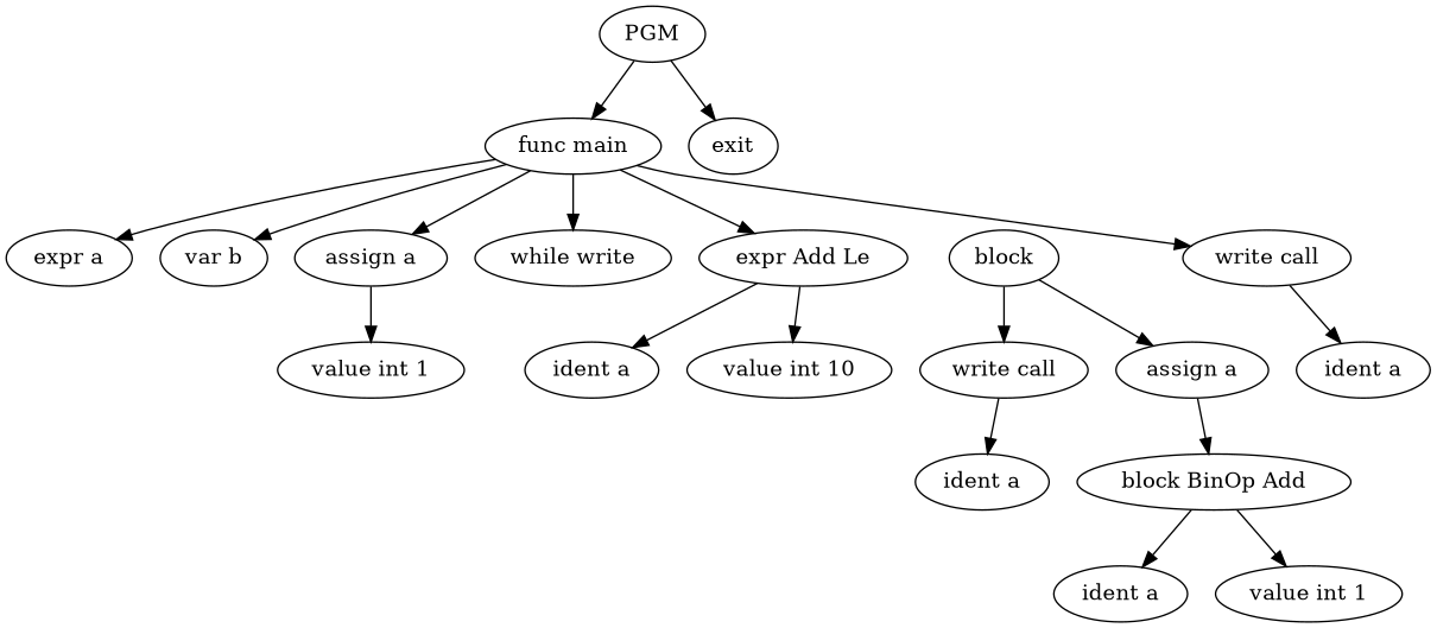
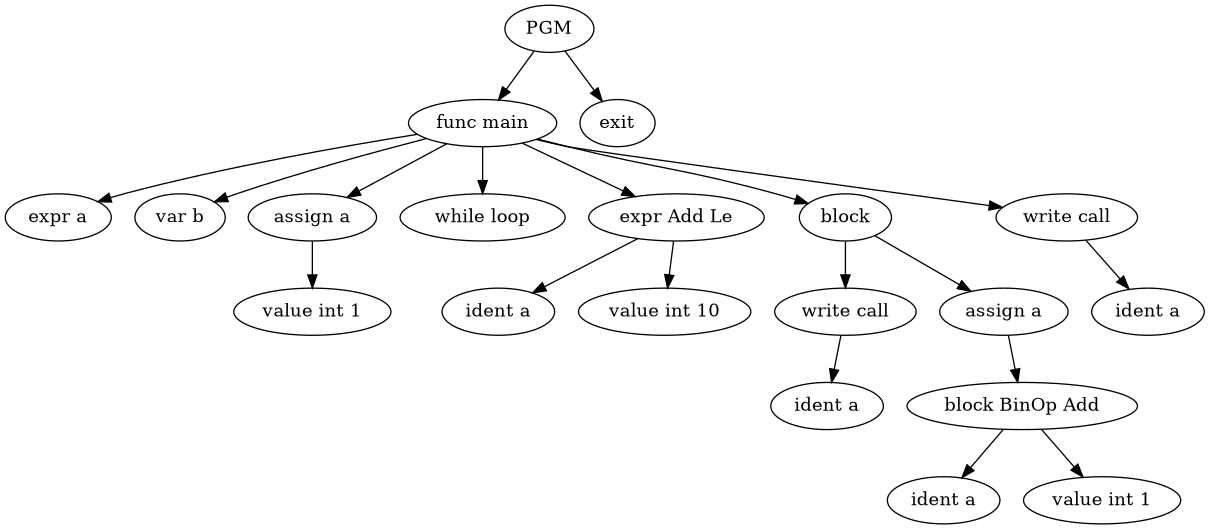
  digraph {
    node [shape=ellipse]
    n1 [label=PGM]
    n2 [label="func main"]
    n3 [label=exit]
    n4 [label="expr a"]
    n5 [label="var b"]
    n6 [label="assign a"]
-   n7 [label="while write"]
+   n7 [label="while loop"]
    n8 [label="expr Add Le"]
    n9 [label=block]
    n10 [label="write call"]
    n11 [label="value int 1"]
    n12 [label="ident a"]
    n13 [label="value int 10"]
    n14 [label="write call"]
    n15 [label="assign a"]
    n16 [label="ident a"]
    n17 [label="ident a"]
    n18 [label="block BinOp Add"]
    n19 [label="ident a"]
    n20 [label="value int 1"]
    n1 -> n2
    n1 -> n3
    n2 -> n4
    n2 -> n5
    n2 -> n6
    n2 -> n7
    n2 -> n8
+   n2 -> n9
    n2 -> n10
    n6 -> n11
    n8 -> n12
    n8 -> n13
    n9 -> n14
    n9 -> n15
    n10 -> n16
    n14 -> n17
    n15 -> n18
    n18 -> n19
    n18 -> n20
  }
